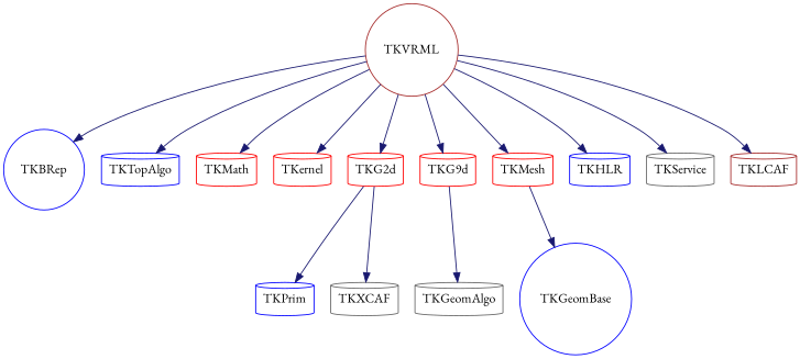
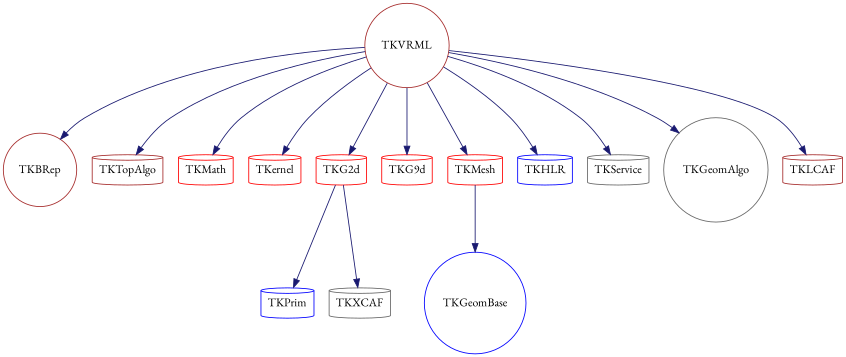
  digraph {
    aspect=1
    fontname="EB Garamond"
    node [color=red fontname="EB Garamond" shape=cylinder]
    edge [color=midnightblue fontname="EB Garamond" style=solid]
    TKVRML [color=brown shape=circle]
-   TKBRep [color=blue shape=circle]
-   TKTopAlgo [color=blue]
+   TKBRep [color=brown shape=circle]
+   TKTopAlgo [color=brown]
    TKMath
    TKernel
    TKG2d
    n7 [label=TKG9d]
    TKMesh
    TKHLR [color=blue]
    TKService [color=gray40]
-   TKGeomAlgo [color=gray40]
+   TKGeomAlgo [color=gray40 shape=circle]
    TKLCAF [color=brown]
    TKGeomBase [color=blue shape=circle]
    TKPrim [color=blue]
    TKXCAF [color=gray40]
    TKVRML -> TKBRep
    TKVRML -> TKTopAlgo
    TKVRML -> TKMath
    TKVRML -> TKernel
    TKVRML -> TKG2d
    TKVRML -> n7
    TKVRML -> TKMesh
    TKVRML -> TKHLR
    TKVRML -> TKService
-   n7 -> TKGeomAlgo
+   TKVRML -> TKGeomAlgo
    TKVRML -> TKLCAF
    TKG2d -> TKPrim
    TKG2d -> TKXCAF
    TKMesh -> TKGeomBase
  }
